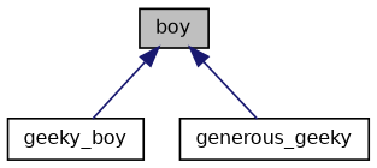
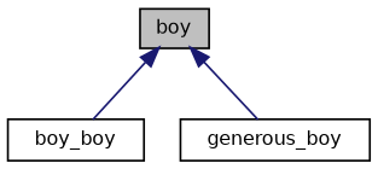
  digraph {
    node [color=black fillcolor=white fontname=Helvetica fontsize=10 shape=record style=filled]
    edge [color=midnightblue dir=back fontname=Helvetica fontsize=10 labelfontname=Helvetica labelfontsize=10 style=solid]
    n1 [fillcolor=grey75 fontcolor=black height=0.2 label=boy width=0.4]
-   n2 [height=0.2 label=geeky_boy width=0.4]
-   n3 [height=0.2 label=generous_geeky width=0.4]
+   n2 [height=0.2 label=boy_boy width=0.4]
+   n3 [height=0.2 label=generous_boy width=0.4]
    n1 -> n2
    n1 -> n3
  }
